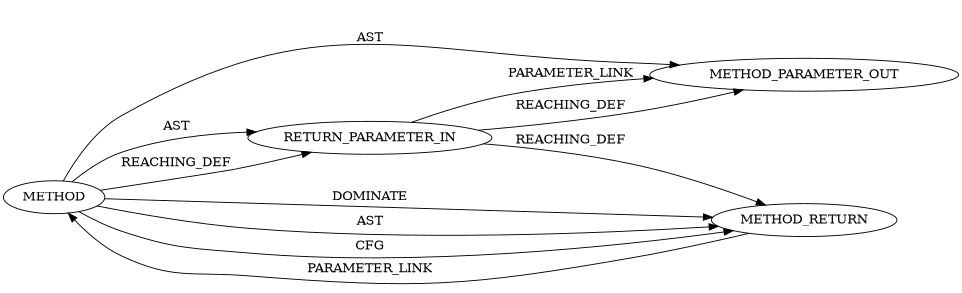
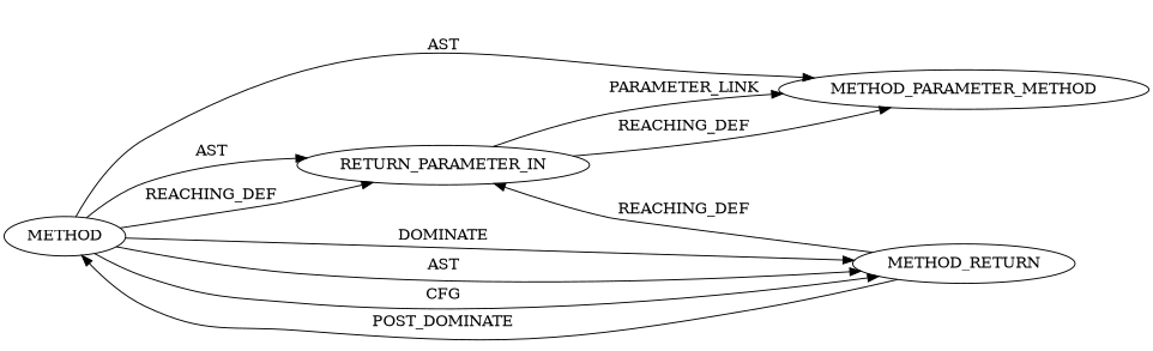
  digraph {
    rankdir=LR
    node [CODE=p1 EVALUATION_STRATEGY=BY_VALUE NAME=p1 ORDER=1 TYPE_FULL_NAME=ANY]
-   n1 [INDEX=1 IS_VARIADIC=false label=METHOD_PARAMETER_OUT]
+   n1 [INDEX=1 IS_VARIADIC=false label=METHOD_PARAMETER_METHOD]
    n2 [AST_PARENT_FULL_NAME="<global>" AST_PARENT_TYPE=NAMESPACE_BLOCK CODE="<empty>" FILENAME="<empty>" FULL_NAME=SSL_in_init IS_EXTERNAL=true NAME=SSL_in_init ORDER=0 label=METHOD EVALUATION_STRATEGY="" TYPE_FULL_NAME=""]
    n3 [INDEX=1 IS_VARIADIC=false label=RETURN_PARAMETER_IN]
    n4 [CODE=RET ORDER=2 label=METHOD_RETURN NAME=""]
    n2 -> n1 [label=AST]
    n2 -> n3 [label=AST]
    n2 -> n3 [label=REACHING_DEF]
    n2 -> n4 [label=DOMINATE]
    n2 -> n4 [label=AST]
    n2 -> n4 [label=CFG]
    n3 -> n1 [label=PARAMETER_LINK]
    n3 -> n1 [VARIABLE=p1 label=REACHING_DEF]
-   n3 -> n4 [VARIABLE=p1 label=REACHING_DEF]
-   n4 -> n2 [label=PARAMETER_LINK]
+   n4 -> n3 [VARIABLE=p1 label=REACHING_DEF]
+   n4 -> n2 [label=POST_DOMINATE]
  }
